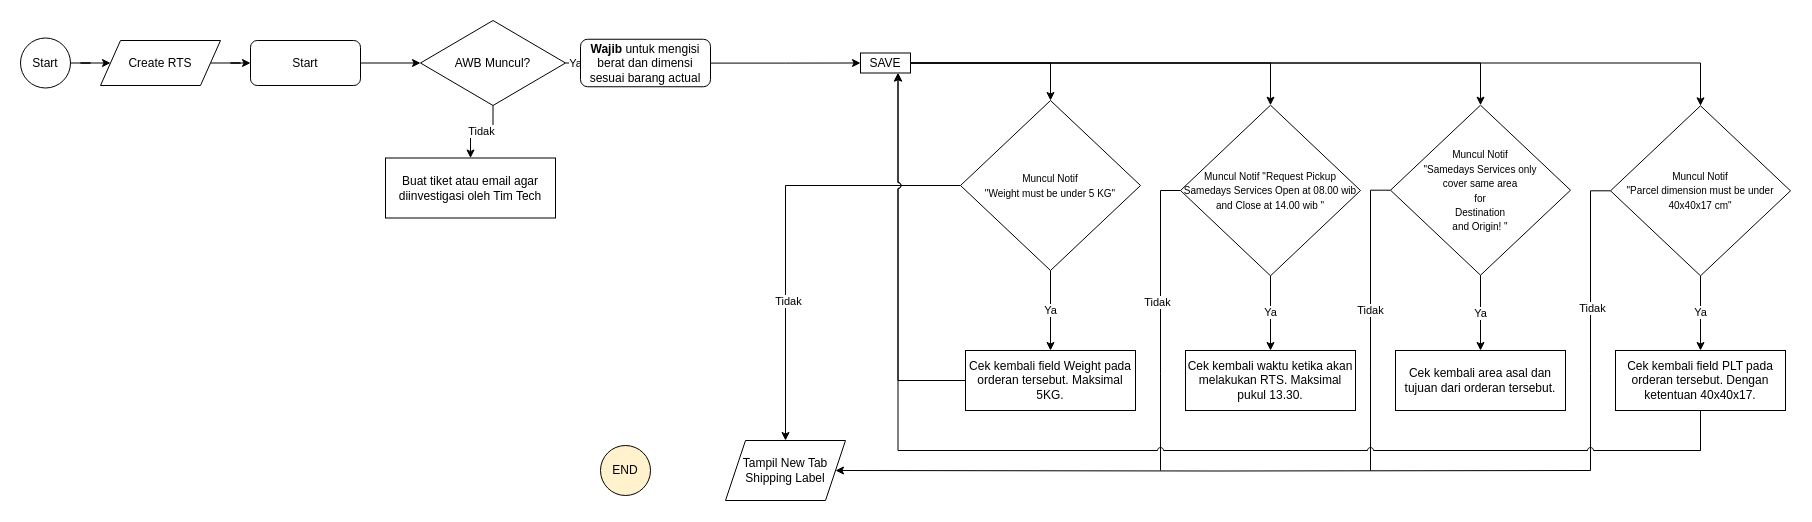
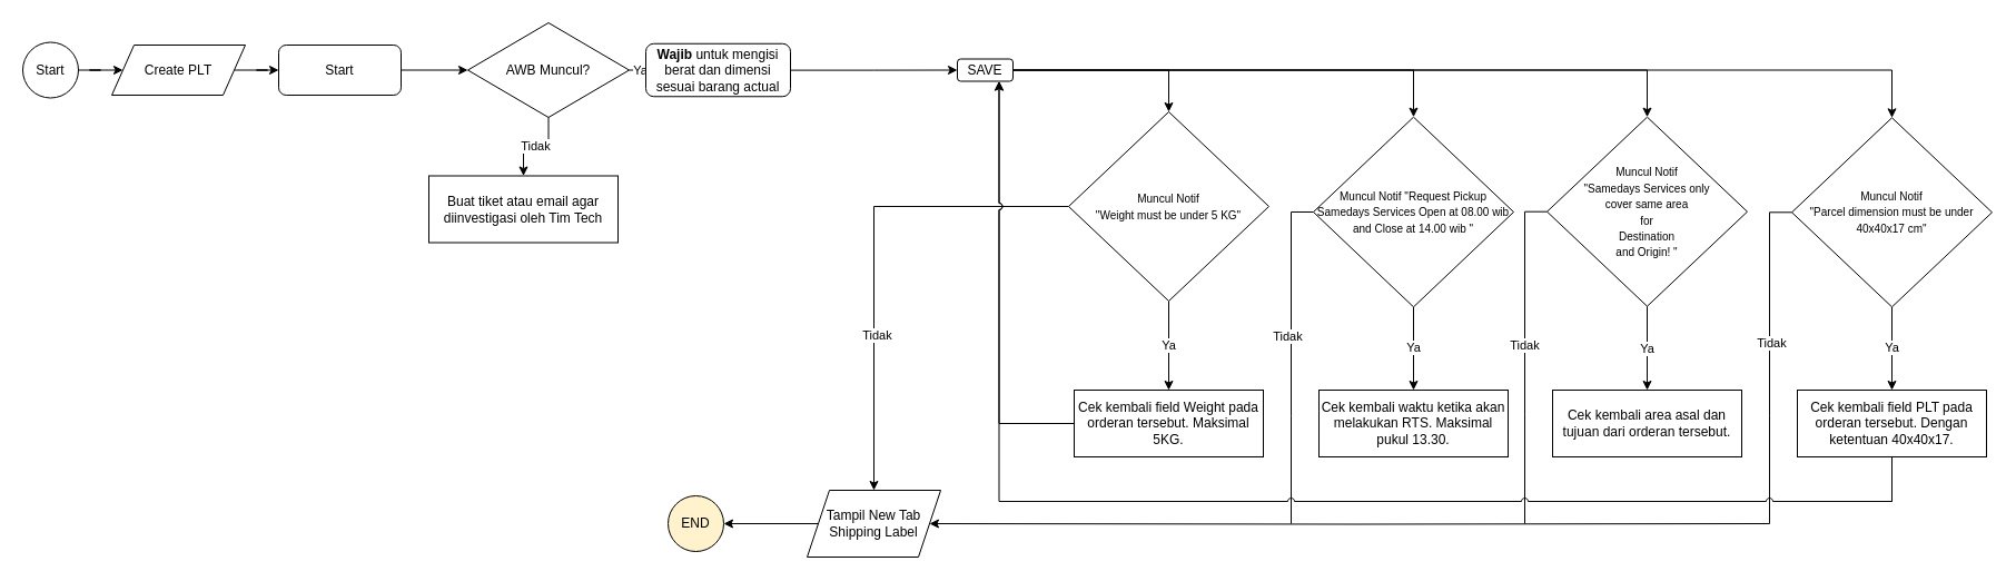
  <mxCell id="0" />
  <mxCell id="1" parent="0" />
  <mxCell id="2" value="" style="edgeStyle=orthogonalEdgeStyle;rounded=0;orthogonalLoop=1;jettySize=auto;html=1;" parent="1" source="3" target="5" edge="1"><mxGeometry relative="1" as="geometry" /></mxCell>
  <mxCell id="3" value="Start" style="ellipse;whiteSpace=wrap;html=1;aspect=fixed;" parent="1" vertex="1"><mxGeometry x="20" y="37.5" width="50" height="50" as="geometry" /></mxCell>
  <mxCell id="4" value="" style="edgeStyle=orthogonalEdgeStyle;rounded=0;orthogonalLoop=1;jettySize=auto;html=1;" parent="1" source="5" target="7" edge="1"><mxGeometry relative="1" as="geometry" /></mxCell>
- <mxCell id="5" value="Create RTS" style="shape=parallelogram;perimeter=parallelogramPerimeter;whiteSpace=wrap;html=1;fixedSize=1;" parent="1" vertex="1"><mxGeometry x="100" y="40" width="120" height="45" as="geometry" /></mxCell>
+ <mxCell id="5" value="Create PLT" style="shape=parallelogram;perimeter=parallelogramPerimeter;whiteSpace=wrap;html=1;fixedSize=1;" parent="1" vertex="1"><mxGeometry x="100" y="40" width="120" height="45" as="geometry" /></mxCell>
  <mxCell id="6" value="" style="edgeStyle=orthogonalEdgeStyle;rounded=0;orthogonalLoop=1;jettySize=auto;html=1;" parent="1" source="7" target="10" edge="1"><mxGeometry relative="1" as="geometry" /></mxCell>
  <mxCell id="7" value="Start" style="rounded=1;whiteSpace=wrap;html=1;" parent="1" vertex="1"><mxGeometry x="250" y="40" width="110" height="45" as="geometry" /></mxCell>
  <mxCell id="8" value="Tidak" style="edgeStyle=orthogonalEdgeStyle;rounded=0;orthogonalLoop=1;jettySize=auto;html=1;" parent="1" source="10" target="22" edge="1"><mxGeometry relative="1" as="geometry" /></mxCell>
  <mxCell id="9" value="Ya" style="edgeStyle=orthogonalEdgeStyle;rounded=0;orthogonalLoop=1;jettySize=auto;html=1;" parent="1" source="10" target="12" edge="1"><mxGeometry relative="1" as="geometry" /></mxCell>
  <mxCell id="10" value="AWB Muncul?" style="rhombus;whiteSpace=wrap;html=1;" parent="1" vertex="1"><mxGeometry x="420" y="20" width="145" height="85" as="geometry" /></mxCell>
  <mxCell id="11" value="" style="edgeStyle=orthogonalEdgeStyle;rounded=0;orthogonalLoop=1;jettySize=auto;html=1;" parent="1" source="12" target="17" edge="1"><mxGeometry relative="1" as="geometry" /></mxCell>
  <mxCell id="12" value="&lt;b&gt;Wajib&lt;/b&gt; untuk mengisi berat dan dimensi sesuai barang actual" style="rounded=1;whiteSpace=wrap;html=1;" parent="1" vertex="1"><mxGeometry x="580" y="38.75" width="130" height="47.5" as="geometry" /></mxCell>
  <mxCell id="13" value="" style="edgeStyle=orthogonalEdgeStyle;rounded=0;orthogonalLoop=1;jettySize=auto;html=1;" parent="1" source="17" target="21" edge="1"><mxGeometry relative="1" as="geometry" /></mxCell>
  <mxCell id="14" style="edgeStyle=orthogonalEdgeStyle;rounded=0;orthogonalLoop=1;jettySize=auto;html=1;exitX=1;exitY=0.5;exitDx=0;exitDy=0;entryX=0.5;entryY=0;entryDx=0;entryDy=0;" edge="1" parent="1" source="17" target="26"><mxGeometry relative="1" as="geometry" /></mxCell>
  <mxCell id="15" style="edgeStyle=orthogonalEdgeStyle;rounded=0;orthogonalLoop=1;jettySize=auto;html=1;exitX=1;exitY=0.5;exitDx=0;exitDy=0;" edge="1" parent="1" source="17" target="30"><mxGeometry relative="1" as="geometry" /></mxCell>
  <mxCell id="16" style="edgeStyle=orthogonalEdgeStyle;rounded=0;orthogonalLoop=1;jettySize=auto;html=1;entryX=0.5;entryY=0;entryDx=0;entryDy=0;" edge="1" parent="1" source="17" target="38"><mxGeometry relative="1" as="geometry" /></mxCell>
- <mxCell id="17" value="SAVE" style="whiteSpace=wrap;html=1;rounded=0;" parent="1" vertex="1"><mxGeometry x="860" y="52.5" width="50" height="20" as="geometry" /></mxCell>
+ <mxCell id="17" value="SAVE" style="rounded=1;whiteSpace=wrap;html=1;" parent="1" vertex="1"><mxGeometry x="860" y="52.5" width="50" height="20" as="geometry" /></mxCell>
  <mxCell id="18" value="Ya" style="edgeStyle=orthogonalEdgeStyle;rounded=0;orthogonalLoop=1;jettySize=auto;html=1;" edge="1" parent="1" source="21" target="32"><mxGeometry relative="1" as="geometry" /></mxCell>
  <mxCell id="19" style="edgeStyle=orthogonalEdgeStyle;rounded=0;orthogonalLoop=1;jettySize=auto;html=1;" edge="1" parent="1" source="21" target="43"><mxGeometry relative="1" as="geometry" /></mxCell>
  <mxCell id="20" value="Tidak" style="edgeLabel;html=1;align=center;verticalAlign=middle;resizable=0;points=[];" vertex="1" connectable="0" parent="19"><mxGeometry x="0.347" y="2" relative="1" as="geometry"><mxPoint as="offset" /></mxGeometry></mxCell>
  <mxCell id="21" value="&lt;div&gt;&lt;font style=&quot;font-size: 10px&quot;&gt;Muncul Notif &lt;br&gt;&lt;/font&gt;&lt;/div&gt;&lt;div&gt;&lt;font style=&quot;font-size: 10px&quot;&gt;&quot;Weight must be under 5 KG&quot;&lt;/font&gt;&lt;/div&gt;" style="rhombus;whiteSpace=wrap;html=1;" parent="1" vertex="1"><mxGeometry x="960" y="100" width="180" height="170" as="geometry" /></mxCell>
  <mxCell id="22" value="Buat tiket atau email agar diinvestigasi oleh Tim Tech" style="rounded=0;whiteSpace=wrap;html=1;" parent="1" vertex="1"><mxGeometry x="385" y="157.5" width="170" height="60" as="geometry" /></mxCell>
  <mxCell id="23" value="Ya" style="edgeStyle=orthogonalEdgeStyle;rounded=0;orthogonalLoop=1;jettySize=auto;html=1;" edge="1" parent="1" source="26" target="34"><mxGeometry relative="1" as="geometry" /></mxCell>
  <mxCell id="24" style="edgeStyle=orthogonalEdgeStyle;rounded=0;orthogonalLoop=1;jettySize=auto;html=1;endArrow=none;endFill=0;" edge="1" parent="1" source="26"><mxGeometry relative="1" as="geometry"><mxPoint x="1160" y="470" as="targetPoint" /></mxGeometry></mxCell>
  <mxCell id="25" value="Tidak" style="edgeLabel;html=1;align=center;verticalAlign=middle;resizable=0;points=[];" vertex="1" connectable="0" parent="24"><mxGeometry x="-0.131" y="-4" relative="1" as="geometry"><mxPoint as="offset" /></mxGeometry></mxCell>
  <mxCell id="26" value="&lt;font style=&quot;font-size: 10px&quot;&gt;Muncul Notif &quot;Request Pickup Samedays Services Open at 08.00 wib and Close at 14.00 wib &quot;&lt;/font&gt;" style="rhombus;whiteSpace=wrap;html=1;" vertex="1" parent="1"><mxGeometry x="1180" y="104.69" width="180" height="170.62" as="geometry" /></mxCell>
  <mxCell id="27" value="Ya" style="edgeStyle=orthogonalEdgeStyle;rounded=0;orthogonalLoop=1;jettySize=auto;html=1;" edge="1" parent="1" source="30" target="33"><mxGeometry relative="1" as="geometry" /></mxCell>
  <mxCell id="28" style="edgeStyle=orthogonalEdgeStyle;rounded=0;orthogonalLoop=1;jettySize=auto;html=1;endArrow=none;endFill=0;" edge="1" parent="1" source="30"><mxGeometry relative="1" as="geometry"><mxPoint x="1370" y="470" as="targetPoint" /></mxGeometry></mxCell>
  <mxCell id="29" value="Tidak" style="edgeLabel;html=1;align=center;verticalAlign=middle;resizable=0;points=[];" vertex="1" connectable="0" parent="28"><mxGeometry x="-0.073" y="-1" relative="1" as="geometry"><mxPoint y="1" as="offset" /></mxGeometry></mxCell>
  <mxCell id="30" value="&lt;div&gt;&lt;font style=&quot;font-size: 10px&quot;&gt;Muncul Notif&lt;br&gt;&lt;/font&gt;&lt;/div&gt;&lt;div&gt;&lt;font style=&quot;font-size: 10px&quot;&gt;&quot;Samedays Services only &lt;br&gt;&lt;/font&gt;&lt;/div&gt;&lt;div&gt;&lt;font style=&quot;font-size: 10px&quot;&gt;cover same area &lt;br&gt;&lt;/font&gt;&lt;/div&gt;&lt;div&gt;&lt;font style=&quot;font-size: 10px&quot;&gt;for &lt;br&gt;&lt;/font&gt;&lt;/div&gt;&lt;div&gt;&lt;font style=&quot;font-size: 10px&quot;&gt;Destination&lt;/font&gt;&lt;/div&gt;&lt;div&gt;&lt;font style=&quot;font-size: 10px&quot;&gt; and Origin! &quot;&lt;/font&gt;&lt;/div&gt;" style="rhombus;whiteSpace=wrap;html=1;" vertex="1" parent="1"><mxGeometry x="1390" y="104.69" width="180" height="170" as="geometry" /></mxCell>
  <mxCell id="31" style="edgeStyle=orthogonalEdgeStyle;rounded=0;orthogonalLoop=1;jettySize=auto;html=1;entryX=0.75;entryY=1;entryDx=0;entryDy=0;endArrow=classic;endFill=1;strokeColor=#000000;strokeWidth=1;jumpStyle=arc;" edge="1" parent="1" source="32" target="17"><mxGeometry relative="1" as="geometry" /></mxCell>
  <mxCell id="32" value="Cek kembali field Weight pada orderan tersebut. Maksimal 5KG." style="rounded=0;whiteSpace=wrap;html=1;" vertex="1" parent="1"><mxGeometry x="965" y="350" width="170" height="60" as="geometry" /></mxCell>
  <mxCell id="33" value="Cek kembali area asal dan tujuan dari orderan tersebut." style="rounded=0;whiteSpace=wrap;html=1;" vertex="1" parent="1"><mxGeometry x="1395" y="350" width="170" height="60" as="geometry" /></mxCell>
  <mxCell id="34" value="Cek kembali waktu ketika akan melakukan RTS. Maksimal pukul 13.30." style="rounded=0;whiteSpace=wrap;html=1;" vertex="1" parent="1"><mxGeometry x="1185" y="350" width="170" height="60" as="geometry" /></mxCell>
  <mxCell id="35" value="Ya" style="edgeStyle=orthogonalEdgeStyle;rounded=0;orthogonalLoop=1;jettySize=auto;html=1;" edge="1" parent="1" source="38" target="40"><mxGeometry relative="1" as="geometry" /></mxCell>
  <mxCell id="36" style="edgeStyle=orthogonalEdgeStyle;rounded=0;orthogonalLoop=1;jettySize=auto;html=1;endArrow=none;endFill=0;" edge="1" parent="1" source="38"><mxGeometry relative="1" as="geometry"><mxPoint x="1590" y="470" as="targetPoint" /></mxGeometry></mxCell>
  <mxCell id="37" value="Tidak" style="edgeLabel;html=1;align=center;verticalAlign=middle;resizable=0;points=[];" vertex="1" connectable="0" parent="36"><mxGeometry x="-0.085" y="1" relative="1" as="geometry"><mxPoint as="offset" /></mxGeometry></mxCell>
  <mxCell id="38" value="&lt;div&gt;&lt;font style=&quot;font-size: 10px&quot;&gt;Muncul Notif &lt;br&gt;&lt;/font&gt;&lt;/div&gt;&lt;div&gt;&lt;font style=&quot;font-size: 10px&quot;&gt;&quot;Parcel dimension must be under 40x40x17 cm&quot;&lt;/font&gt;&lt;/div&gt;" style="rhombus;whiteSpace=wrap;html=1;" vertex="1" parent="1"><mxGeometry x="1610" y="105.31" width="180" height="170" as="geometry" /></mxCell>
  <mxCell id="39" style="edgeStyle=orthogonalEdgeStyle;rounded=0;jumpStyle=arc;orthogonalLoop=1;jettySize=auto;html=1;exitX=0.5;exitY=1;exitDx=0;exitDy=0;endArrow=none;endFill=0;strokeColor=#000000;strokeWidth=1;" edge="1" parent="1" source="40"><mxGeometry relative="1" as="geometry"><mxPoint x="1700" y="450" as="targetPoint" /></mxGeometry></mxCell>
  <mxCell id="40" value="Cek kembali field PLT pada orderan tersebut. Dengan ketentuan 40x40x17." style="rounded=0;whiteSpace=wrap;html=1;" vertex="1" parent="1"><mxGeometry x="1615" y="350" width="170" height="60" as="geometry" /></mxCell>
+ <mxCell id="41" value="" style="edgeStyle=orthogonalEdgeStyle;rounded=0;orthogonalLoop=1;jettySize=auto;html=1;" edge="1" parent="1" source="43" target="44"><mxGeometry relative="1" as="geometry" /></mxCell>
  <mxCell id="42" style="edgeStyle=orthogonalEdgeStyle;orthogonalLoop=1;jettySize=auto;html=1;rounded=0;strokeWidth=1;" edge="1" parent="1" target="43"><mxGeometry relative="1" as="geometry"><mxPoint x="1590" y="470" as="sourcePoint" /></mxGeometry></mxCell>
  <mxCell id="43" value="Tampil New Tab Shipping Label" style="shape=parallelogram;perimeter=parallelogramPerimeter;whiteSpace=wrap;html=1;fixedSize=1;" vertex="1" parent="1"><mxGeometry x="725" y="440" width="120" height="60" as="geometry" /></mxCell>
  <mxCell id="44" value="END" style="ellipse;whiteSpace=wrap;html=1;aspect=fixed;fillColor=#fff2cc;" vertex="1" parent="1"><mxGeometry x="600" y="445" width="50" height="50" as="geometry" /></mxCell>
  <mxCell id="45" style="edgeStyle=orthogonalEdgeStyle;rounded=0;jumpStyle=arc;orthogonalLoop=1;jettySize=auto;html=1;exitX=0.5;exitY=1;exitDx=0;exitDy=0;endArrow=none;endFill=0;strokeColor=#000000;strokeWidth=1;" edge="1" parent="1" source="40"><mxGeometry relative="1" as="geometry"><mxPoint x="900" y="450" as="targetPoint" /><mxPoint x="1700" y="410" as="sourcePoint" /><Array as="points"><mxPoint x="1700" y="450" /><mxPoint x="1000" y="450" /></Array></mxGeometry></mxCell>
  <mxCell id="46" style="edgeStyle=orthogonalEdgeStyle;rounded=0;orthogonalLoop=1;jettySize=auto;html=1;entryX=0.75;entryY=1;entryDx=0;entryDy=0;endArrow=classic;endFill=1;strokeColor=#000000;strokeWidth=1;jumpStyle=arc;" edge="1" parent="1" target="17"><mxGeometry relative="1" as="geometry"><mxPoint x="1050" y="450" as="sourcePoint" /><mxPoint x="897.5" y="72.5" as="targetPoint" /><Array as="points"><mxPoint x="1050" y="450" /><mxPoint x="898" y="450" /></Array></mxGeometry></mxCell>
